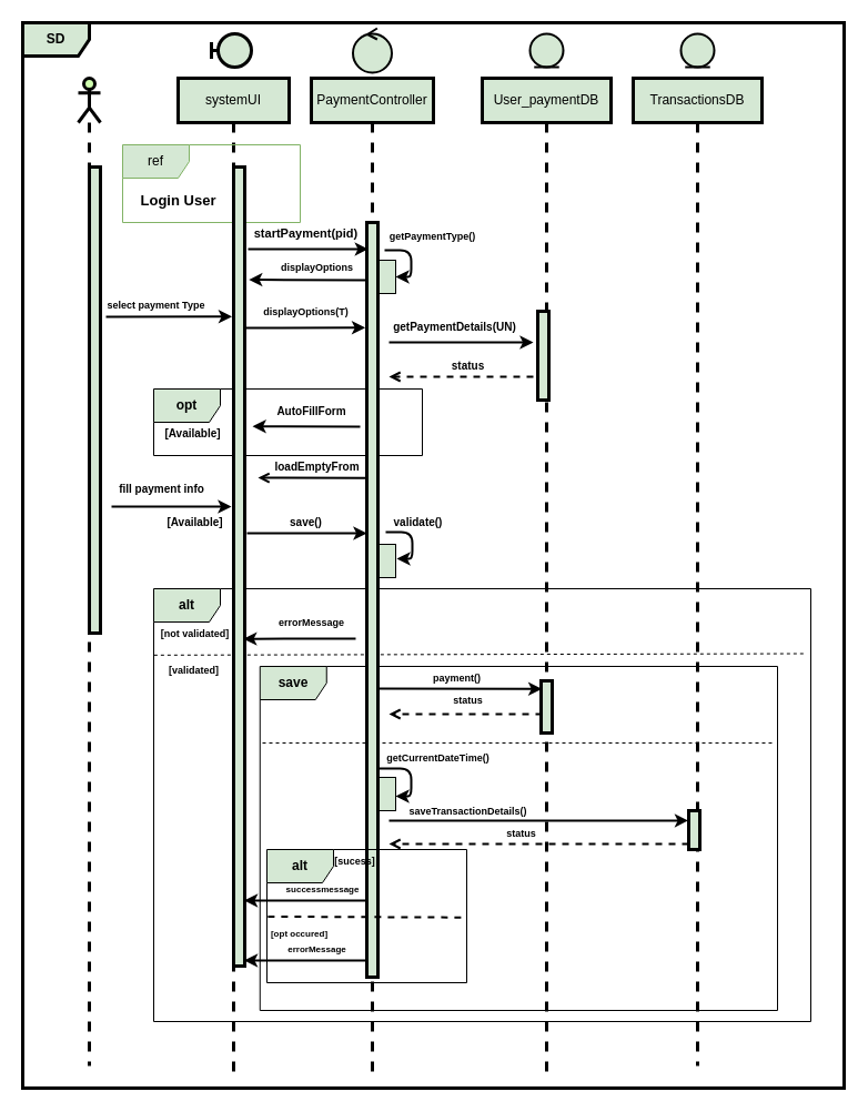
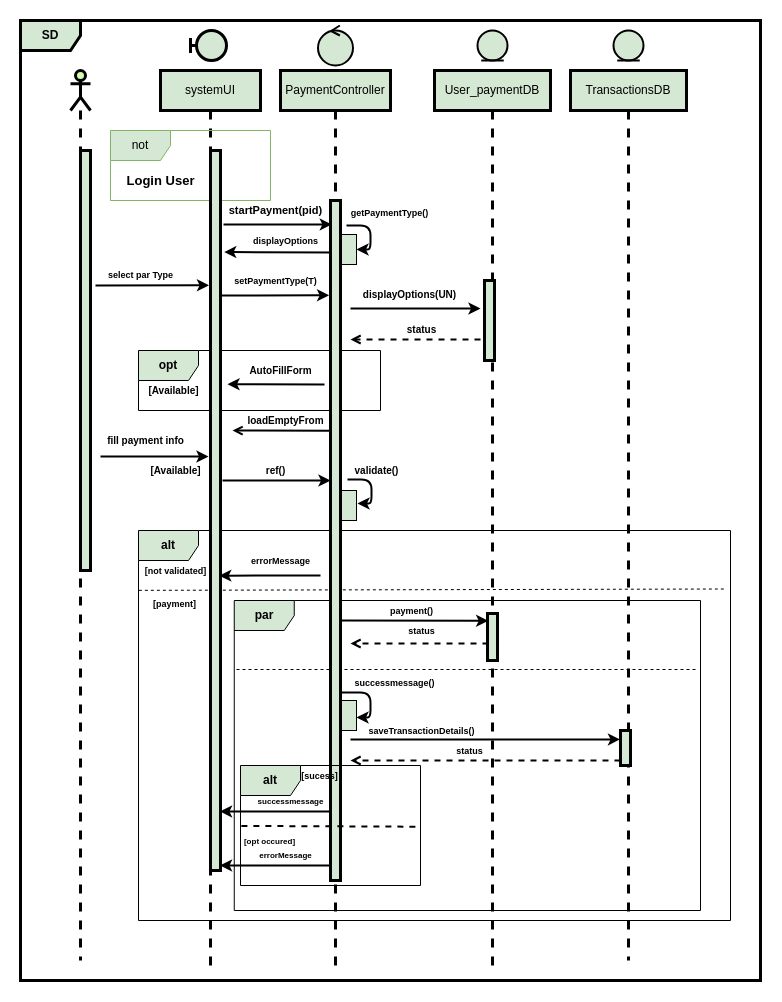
  <mxCell id="0" />
  <mxCell id="1" parent="0" />
  <mxCell id="2" value="&lt;b&gt;SD&lt;/b&gt;" style="shape=umlFrame;whiteSpace=wrap;html=1;strokeColor=#000000;strokeWidth=3;fillColor=#D5E8D4;" parent="1" vertex="1"><mxGeometry x="20" y="20" width="740" height="960" as="geometry" /></mxCell>
  <mxCell id="3" value="systemUI" style="shape=umlLifeline;perimeter=lifelinePerimeter;whiteSpace=wrap;html=1;container=1;collapsible=0;recursiveResize=0;outlineConnect=0;strokeColor=#000000;strokeWidth=3;fillColor=#D5E8D4;" parent="1" vertex="1"><mxGeometry x="160" y="70" width="100" height="900" as="geometry" /></mxCell>
  <mxCell id="4" value="" style="shape=umlLifeline;participant=umlActor;perimeter=lifelinePerimeter;whiteSpace=wrap;html=1;container=1;collapsible=0;recursiveResize=0;verticalAlign=top;spacingTop=36;labelBackgroundColor=#ffffff;outlineConnect=0;strokeColor=#000000;strokeWidth=3;fillColor=#D0FFB0;" parent="1" vertex="1"><mxGeometry x="70" y="70" width="20" height="890" as="geometry" /></mxCell>
  <mxCell id="5" value="" style="html=1;points=[];perimeter=orthogonalPerimeter;strokeColor=#000000;strokeWidth=3;fillColor=#D5E8D4;" parent="4" vertex="1"><mxGeometry x="10" y="80" width="10" height="420" as="geometry" /></mxCell>
  <mxCell id="6" value="" style="shape=umlBoundary;whiteSpace=wrap;html=1;strokeColor=#000000;strokeWidth=3;fillColor=#D5E8D4;" parent="1" vertex="1"><mxGeometry x="190" y="30" width="36" height="30" as="geometry" /></mxCell>
- <mxCell id="7" value="ref" style="shape=umlFrame;whiteSpace=wrap;html=1;fillColor=#D5E8D4;strokeColor=#82b366;gradientColor=none;" parent="1" vertex="1"><mxGeometry x="110" y="130" width="160" height="70" as="geometry" /></mxCell>
+ <mxCell id="7" value="not" style="shape=umlFrame;whiteSpace=wrap;html=1;fillColor=#D5E8D4;strokeColor=#82b366;gradientColor=none;" parent="1" vertex="1"><mxGeometry x="110" y="130" width="160" height="70" as="geometry" /></mxCell>
  <mxCell id="8" value="&lt;b&gt;&lt;font style=&quot;font-size: 13px&quot;&gt;Login User&lt;/font&gt;&lt;/b&gt;" style="text;html=1;align=center;verticalAlign=middle;resizable=0;points=[];autosize=1;" parent="1" vertex="1"><mxGeometry x="120" y="170" width="80" height="20" as="geometry" /></mxCell>
  <mxCell id="9" value="" style="endArrow=classic;html=1;entryX=0.129;entryY=0.184;entryDx=0;entryDy=0;entryPerimeter=0;strokeWidth=2;" parent="1" edge="1"><mxGeometry width="50" height="50" relative="1" as="geometry"><mxPoint x="223" y="224" as="sourcePoint" /><mxPoint x="331.29" y="223.88" as="targetPoint" /></mxGeometry></mxCell>
  <mxCell id="10" value="&lt;b&gt;&lt;font style=&quot;font-size: 11px&quot;&gt;startPayment(pid)&lt;/font&gt;&lt;/b&gt;" style="text;html=1;align=center;verticalAlign=middle;resizable=0;points=[];autosize=1;" parent="1" vertex="1"><mxGeometry x="220" y="200" width="110" height="20" as="geometry" /></mxCell>
  <mxCell id="11" value="" style="rounded=0;whiteSpace=wrap;html=1;fillColor=#D5E8D4;gradientColor=none;" parent="1" vertex="1"><mxGeometry x="336" y="234" width="20" height="30" as="geometry" /></mxCell>
  <mxCell id="12" value="" style="endArrow=classic;html=1;strokeWidth=2;entryX=1;entryY=0.5;entryDx=0;entryDy=0;" parent="1" target="11" edge="1"><mxGeometry width="50" height="50" relative="1" as="geometry"><mxPoint x="346" y="225" as="sourcePoint" /><mxPoint x="440" y="200" as="targetPoint" /><Array as="points"><mxPoint x="370" y="225" /><mxPoint x="370" y="249" /></Array></mxGeometry></mxCell>
  <mxCell id="13" value="&lt;b&gt;&lt;font style=&quot;font-size: 9px&quot;&gt;getPaymentType()&lt;/font&gt;&lt;/b&gt;" style="text;html=1;align=center;verticalAlign=middle;resizable=0;points=[];autosize=1;" parent="1" vertex="1"><mxGeometry x="344" y="202" width="90" height="20" as="geometry" /></mxCell>
  <mxCell id="14" value="" style="endArrow=classic;html=1;strokeWidth=2;entryX=1.371;entryY=0.141;entryDx=0;entryDy=0;entryPerimeter=0;" parent="1" target="63" edge="1"><mxGeometry width="50" height="50" relative="1" as="geometry"><mxPoint x="336" y="252" as="sourcePoint" /><mxPoint x="260" y="260" as="targetPoint" /></mxGeometry></mxCell>
  <mxCell id="15" value="&lt;b&gt;&lt;font style=&quot;font-size: 9px&quot;&gt;displayOptions&lt;/font&gt;&lt;/b&gt;" style="text;html=1;align=center;verticalAlign=middle;resizable=0;points=[];autosize=1;" parent="1" vertex="1"><mxGeometry x="245" y="230" width="80" height="20" as="geometry" /></mxCell>
  <mxCell id="16" value="" style="endArrow=classic;html=1;strokeWidth=2;" parent="1" edge="1"><mxGeometry width="50" height="50" relative="1" as="geometry"><mxPoint x="95" y="285" as="sourcePoint" /><mxPoint x="208.5" y="284.825" as="targetPoint" /></mxGeometry></mxCell>
- <mxCell id="17" value="&lt;b&gt;&lt;font style=&quot;font-size: 9px&quot;&gt;select payment Type&lt;/font&gt;&lt;/b&gt;" style="text;html=1;align=center;verticalAlign=middle;resizable=0;points=[];autosize=1;" parent="1" vertex="1"><mxGeometry x="90" y="264" width="100" height="20" as="geometry" /></mxCell>
+ <mxCell id="17" value="&lt;b&gt;&lt;font style=&quot;font-size: 9px&quot;&gt;select par Type&lt;/font&gt;&lt;/b&gt;" style="text;html=1;align=center;verticalAlign=middle;resizable=0;points=[];autosize=1;" parent="1" vertex="1"><mxGeometry x="90" y="264" width="100" height="20" as="geometry" /></mxCell>
  <mxCell id="18" value="" style="endArrow=classic;html=1;strokeWidth=2;" parent="1" edge="1"><mxGeometry width="50" height="50" relative="1" as="geometry"><mxPoint x="220" y="295" as="sourcePoint" /><mxPoint x="328.59" y="294.825" as="targetPoint" /></mxGeometry></mxCell>
- <mxCell id="19" value="&lt;b&gt;&lt;font style=&quot;font-size: 9px&quot;&gt;displayOptions(T)&lt;/font&gt;&lt;/b&gt;" style="text;html=1;align=center;verticalAlign=middle;resizable=0;points=[];autosize=1;" parent="1" vertex="1"><mxGeometry x="225" y="270" width="100" height="20" as="geometry" /></mxCell>
+ <mxCell id="19" value="&lt;b&gt;&lt;font style=&quot;font-size: 9px&quot;&gt;setPaymentType(T)&lt;/font&gt;&lt;/b&gt;" style="text;html=1;align=center;verticalAlign=middle;resizable=0;points=[];autosize=1;" parent="1" vertex="1"><mxGeometry x="225" y="270" width="100" height="20" as="geometry" /></mxCell>
  <mxCell id="20" value="User_paymentDB" style="shape=umlLifeline;perimeter=lifelinePerimeter;whiteSpace=wrap;html=1;container=1;collapsible=0;recursiveResize=0;outlineConnect=0;strokeColor=#000000;strokeWidth=3;fillColor=#D5E8D4;" parent="1" vertex="1"><mxGeometry x="434" y="70" width="116" height="900" as="geometry" /></mxCell>
  <mxCell id="21" value="" style="html=1;points=[];perimeter=orthogonalPerimeter;strokeColor=#000000;strokeWidth=3;fillColor=#D5E8D4;" parent="20" vertex="1"><mxGeometry x="50" y="210" width="10" height="80" as="geometry" /></mxCell>
  <mxCell id="22" value="" style="endArrow=classic;html=1;strokeWidth=2;" parent="1" edge="1"><mxGeometry width="50" height="50" relative="1" as="geometry"><mxPoint x="350" y="308" as="sourcePoint" /><mxPoint x="480" y="308" as="targetPoint" /></mxGeometry></mxCell>
- <mxCell id="23" value="&lt;font size=&quot;1&quot;&gt;&lt;b&gt;getPaymentDetails(UN)&lt;/b&gt;&lt;/font&gt;" style="text;html=1;align=center;verticalAlign=middle;resizable=0;points=[];autosize=1;" parent="1" vertex="1"><mxGeometry x="344" y="284" width="130" height="20" as="geometry" /></mxCell>
+ <mxCell id="23" value="&lt;font size=&quot;1&quot;&gt;&lt;b&gt;displayOptions(UN)&lt;/b&gt;&lt;/font&gt;" style="text;html=1;align=center;verticalAlign=middle;resizable=0;points=[];autosize=1;" parent="1" vertex="1"><mxGeometry x="344" y="284" width="130" height="20" as="geometry" /></mxCell>
  <mxCell id="24" value="" style="endArrow=open;html=1;strokeWidth=2;dashed=1;endFill=0;" parent="1" edge="1"><mxGeometry width="50" height="50" relative="1" as="geometry"><mxPoint x="480" y="339" as="sourcePoint" /><mxPoint x="350" y="339" as="targetPoint" /></mxGeometry></mxCell>
  <mxCell id="25" value="&lt;font size=&quot;1&quot;&gt;&lt;b&gt;status&lt;/b&gt;&lt;/font&gt;" style="text;html=1;align=center;verticalAlign=middle;resizable=0;points=[];autosize=1;" parent="1" vertex="1"><mxGeometry x="396" y="319" width="50" height="20" as="geometry" /></mxCell>
  <mxCell id="26" value="&lt;b&gt;opt&lt;/b&gt;" style="shape=umlFrame;whiteSpace=wrap;html=1;fillColor=#D5E8D4;gradientColor=none;" parent="1" vertex="1"><mxGeometry x="138" y="350" width="242" height="60" as="geometry" /></mxCell>
  <mxCell id="27" value="&lt;font size=&quot;1&quot;&gt;&lt;b&gt;[Available]&lt;/b&gt;&lt;/font&gt;" style="text;html=1;align=center;verticalAlign=middle;resizable=0;points=[];autosize=1;" parent="1" vertex="1"><mxGeometry x="138" y="380" width="70" height="20" as="geometry" /></mxCell>
  <mxCell id="28" value="" style="endArrow=classic;html=1;strokeWidth=2;entryX=0.339;entryY=0.375;entryDx=0;entryDy=0;entryPerimeter=0;" parent="1" edge="1"><mxGeometry width="50" height="50" relative="1" as="geometry"><mxPoint x="324" y="384" as="sourcePoint" /><mxPoint x="227.038" y="383.75" as="targetPoint" /></mxGeometry></mxCell>
  <mxCell id="29" value="&lt;font size=&quot;1&quot;&gt;&lt;b&gt;AutoFillForm&lt;/b&gt;&lt;/font&gt;" style="text;html=1;align=center;verticalAlign=middle;resizable=0;points=[];autosize=1;" parent="1" vertex="1"><mxGeometry x="240" y="360" width="80" height="20" as="geometry" /></mxCell>
  <mxCell id="30" value="" style="endArrow=open;html=1;strokeWidth=2;endFill=0;" parent="1" edge="1"><mxGeometry width="50" height="50" relative="1" as="geometry"><mxPoint x="328.48" y="430.25" as="sourcePoint" /><mxPoint x="232" y="430" as="targetPoint" /></mxGeometry></mxCell>
  <mxCell id="31" value="&lt;font size=&quot;1&quot;&gt;&lt;b&gt;loadEmptyFrom&lt;/b&gt;&lt;/font&gt;" style="text;html=1;align=center;verticalAlign=middle;resizable=0;points=[];autosize=1;" parent="1" vertex="1"><mxGeometry x="240" y="410" width="90" height="20" as="geometry" /></mxCell>
  <mxCell id="32" value="" style="endArrow=classic;html=1;strokeWidth=2;" parent="1" edge="1"><mxGeometry width="50" height="50" relative="1" as="geometry"><mxPoint x="100" y="456" as="sourcePoint" /><mxPoint x="208" y="456" as="targetPoint" /></mxGeometry></mxCell>
  <mxCell id="33" value="&lt;font size=&quot;1&quot;&gt;&lt;b&gt;fill payment info&lt;/b&gt;&lt;/font&gt;" style="text;html=1;align=center;verticalAlign=middle;resizable=0;points=[];autosize=1;" parent="1" vertex="1"><mxGeometry x="100" y="430" width="90" height="20" as="geometry" /></mxCell>
  <mxCell id="34" value="" style="endArrow=classic;html=1;strokeWidth=2;" parent="1" edge="1"><mxGeometry width="50" height="50" relative="1" as="geometry"><mxPoint x="222" y="480" as="sourcePoint" /><mxPoint x="330" y="480" as="targetPoint" /></mxGeometry></mxCell>
- <mxCell id="35" value="&lt;font size=&quot;1&quot;&gt;&lt;b&gt;save()&lt;/b&gt;&lt;/font&gt;" style="text;html=1;align=center;verticalAlign=middle;resizable=0;points=[];autosize=1;" parent="1" vertex="1"><mxGeometry x="255" y="460" width="40" height="20" as="geometry" /></mxCell>
+ <mxCell id="35" value="&lt;font size=&quot;1&quot;&gt;&lt;b&gt;ref()&lt;/b&gt;&lt;/font&gt;" style="text;html=1;align=center;verticalAlign=middle;resizable=0;points=[];autosize=1;" parent="1" vertex="1"><mxGeometry x="255" y="460" width="40" height="20" as="geometry" /></mxCell>
  <mxCell id="36" value="" style="rounded=0;whiteSpace=wrap;html=1;fillColor=#D5E8D4;gradientColor=none;" parent="1" vertex="1"><mxGeometry x="336" y="490" width="20" height="30" as="geometry" /></mxCell>
  <mxCell id="37" value="" style="endArrow=classic;html=1;strokeWidth=2;entryX=1;entryY=0.5;entryDx=0;entryDy=0;" parent="1" edge="1"><mxGeometry width="50" height="50" relative="1" as="geometry"><mxPoint x="347" y="479" as="sourcePoint" /><mxPoint x="357" y="503" as="targetPoint" /><Array as="points"><mxPoint x="371" y="479" /><mxPoint x="371" y="503" /></Array></mxGeometry></mxCell>
  <mxCell id="38" value="&lt;font size=&quot;1&quot;&gt;&lt;b&gt;validate()&lt;/b&gt;&lt;/font&gt;" style="text;html=1;align=center;verticalAlign=middle;resizable=0;points=[];autosize=1;" parent="1" vertex="1"><mxGeometry x="346" y="460" width="60" height="20" as="geometry" /></mxCell>
  <mxCell id="39" value="&lt;b&gt;alt&lt;/b&gt;" style="shape=umlFrame;whiteSpace=wrap;html=1;fillColor=#D5E8D4;gradientColor=none;" parent="1" vertex="1"><mxGeometry x="138" y="530" width="592" height="390" as="geometry" /></mxCell>
  <mxCell id="40" value="&lt;font size=&quot;1&quot;&gt;&lt;b style=&quot;font-size: 9px&quot;&gt;[not validated]&lt;/b&gt;&lt;/font&gt;" style="text;html=1;align=center;verticalAlign=middle;resizable=0;points=[];autosize=1;" parent="1" vertex="1"><mxGeometry x="135" y="560" width="80" height="20" as="geometry" /></mxCell>
  <mxCell id="41" value="&lt;font size=&quot;1&quot;&gt;&lt;b&gt;[Available]&lt;/b&gt;&lt;/font&gt;" style="text;html=1;align=center;verticalAlign=middle;resizable=0;points=[];autosize=1;" parent="1" vertex="1"><mxGeometry x="140" y="460" width="70" height="20" as="geometry" /></mxCell>
  <mxCell id="42" value="&lt;b&gt;&lt;font style=&quot;font-size: 9px&quot;&gt;errorMessage&lt;/font&gt;&lt;/b&gt;" style="text;html=1;align=center;verticalAlign=middle;resizable=0;points=[];autosize=1;" parent="1" vertex="1"><mxGeometry x="245" y="550" width="70" height="20" as="geometry" /></mxCell>
  <mxCell id="43" value="" style="endArrow=classic;html=1;strokeWidth=2;entryX=1.047;entryY=0.757;entryDx=0;entryDy=0;entryPerimeter=0;" parent="1" target="40" edge="1"><mxGeometry width="50" height="50" relative="1" as="geometry"><mxPoint x="320" y="575" as="sourcePoint" /><mxPoint x="290" y="570" as="targetPoint" /></mxGeometry></mxCell>
  <mxCell id="44" value="" style="endArrow=none;dashed=1;html=1;exitX=-0.094;exitY=-0.158;exitDx=0;exitDy=0;exitPerimeter=0;entryX=0.993;entryY=0.15;entryDx=0;entryDy=0;entryPerimeter=0;strokeWidth=1;" parent="1" source="45" target="39" edge="1"><mxGeometry width="50" height="50" relative="1" as="geometry"><mxPoint x="170" y="650" as="sourcePoint" /><mxPoint x="220" y="600" as="targetPoint" /></mxGeometry></mxCell>
- <mxCell id="45" value="&lt;font size=&quot;1&quot;&gt;&lt;b style=&quot;font-size: 9px&quot;&gt;[validated]&lt;/b&gt;&lt;/font&gt;" style="text;html=1;align=center;verticalAlign=middle;resizable=0;points=[];autosize=1;" parent="1" vertex="1"><mxGeometry x="144" y="593" width="60" height="20" as="geometry" /></mxCell>
+ <mxCell id="45" value="&lt;font size=&quot;1&quot;&gt;&lt;b style=&quot;font-size: 9px&quot;&gt;[payment]&lt;/b&gt;&lt;/font&gt;" style="text;html=1;align=center;verticalAlign=middle;resizable=0;points=[];autosize=1;" parent="1" vertex="1"><mxGeometry x="144" y="593" width="60" height="20" as="geometry" /></mxCell>
  <mxCell id="46" value="TransactionsDB" style="shape=umlLifeline;perimeter=lifelinePerimeter;whiteSpace=wrap;html=1;container=1;collapsible=0;recursiveResize=0;outlineConnect=0;strokeColor=#000000;strokeWidth=3;fillColor=#D5E8D4;" parent="1" vertex="1"><mxGeometry x="570" y="70" width="116" height="890" as="geometry" /></mxCell>
- <mxCell id="47" value="&lt;b&gt;save&lt;/b&gt;" style="shape=umlFrame;whiteSpace=wrap;html=1;fillColor=#D5E8D4;" parent="1" vertex="1"><mxGeometry x="233.75" y="600" width="466.25" height="310" as="geometry" /></mxCell>
+ <mxCell id="47" value="&lt;b&gt;par&lt;/b&gt;" style="shape=umlFrame;whiteSpace=wrap;html=1;fillColor=#D5E8D4;" parent="1" vertex="1"><mxGeometry x="233.75" y="600" width="466.25" height="310" as="geometry" /></mxCell>
  <mxCell id="48" value="" style="rounded=0;whiteSpace=wrap;html=1;fillColor=#D5E8D4;gradientColor=none;" parent="1" vertex="1"><mxGeometry x="336" y="700" width="20" height="30" as="geometry" /></mxCell>
- <mxCell id="49" value="&lt;font size=&quot;1&quot;&gt;&lt;b style=&quot;font-size: 9px&quot;&gt;getCurrentDateTime()&lt;/b&gt;&lt;/font&gt;" style="text;html=1;align=center;verticalAlign=middle;resizable=0;points=[];autosize=1;" parent="1" vertex="1"><mxGeometry x="339" y="672" width="110" height="20" as="geometry" /></mxCell>
+ <mxCell id="49" value="&lt;font size=&quot;1&quot;&gt;&lt;b style=&quot;font-size: 9px&quot;&gt;successmessage()&lt;/b&gt;&lt;/font&gt;" style="text;html=1;align=center;verticalAlign=middle;resizable=0;points=[];autosize=1;" parent="1" vertex="1"><mxGeometry x="339" y="672" width="110" height="20" as="geometry" /></mxCell>
  <mxCell id="50" value="" style="endArrow=classic;html=1;exitX=0.341;exitY=0.286;exitDx=0;exitDy=0;exitPerimeter=0;entryX=1;entryY=0.5;entryDx=0;entryDy=0;strokeWidth=2;" parent="1" edge="1"><mxGeometry width="50" height="50" relative="1" as="geometry"><mxPoint x="339.872" y="692.08" as="sourcePoint" /><mxPoint x="356" y="717" as="targetPoint" /><Array as="points"><mxPoint x="370" y="692" /><mxPoint x="370" y="717" /></Array></mxGeometry></mxCell>
  <mxCell id="51" value="" style="endArrow=none;dashed=1;html=1;strokeWidth=1;" parent="1" edge="1"><mxGeometry width="50" height="50" relative="1" as="geometry"><mxPoint x="236" y="669" as="sourcePoint" /><mxPoint x="697" y="669" as="targetPoint" /></mxGeometry></mxCell>
  <mxCell id="52" value="" style="html=1;points=[];perimeter=orthogonalPerimeter;strokeColor=#000000;strokeWidth=3;fillColor=#D5E8D4;" parent="1" vertex="1"><mxGeometry x="487" y="613" width="10" height="47" as="geometry" /></mxCell>
  <mxCell id="53" value="" style="endArrow=classic;html=1;strokeWidth=2;entryX=0.068;entryY=0.155;entryDx=0;entryDy=0;entryPerimeter=0;" parent="1" target="52" edge="1"><mxGeometry width="50" height="50" relative="1" as="geometry"><mxPoint x="340" y="620" as="sourcePoint" /><mxPoint x="410" y="620" as="targetPoint" /></mxGeometry></mxCell>
  <mxCell id="54" value="&lt;font size=&quot;1&quot;&gt;&lt;b style=&quot;font-size: 9px&quot;&gt;payment()&lt;/b&gt;&lt;/font&gt;" style="text;html=1;align=center;verticalAlign=middle;resizable=0;points=[];autosize=1;" parent="1" vertex="1"><mxGeometry x="376" y="600" width="70" height="20" as="geometry" /></mxCell>
  <mxCell id="55" value="" style="endArrow=open;html=1;strokeWidth=2;dashed=1;endFill=0;" parent="1" edge="1"><mxGeometry width="50" height="50" relative="1" as="geometry"><mxPoint x="488" y="643" as="sourcePoint" /><mxPoint x="350" y="643" as="targetPoint" /></mxGeometry></mxCell>
  <mxCell id="56" value="&lt;font size=&quot;1&quot;&gt;&lt;b style=&quot;font-size: 9px&quot;&gt;status&lt;/b&gt;&lt;/font&gt;" style="text;html=1;align=center;verticalAlign=middle;resizable=0;points=[];autosize=1;" parent="1" vertex="1"><mxGeometry x="401" y="620" width="40" height="20" as="geometry" /></mxCell>
  <mxCell id="57" value="" style="html=1;points=[];perimeter=orthogonalPerimeter;strokeColor=#000000;strokeWidth=3;fillColor=#D5E8D4;" parent="1" vertex="1"><mxGeometry x="620" y="730" width="10" height="35" as="geometry" /></mxCell>
  <mxCell id="58" value="" style="endArrow=classic;html=1;strokeWidth=2;entryX=-0.048;entryY=0.256;entryDx=0;entryDy=0;entryPerimeter=0;" parent="1" target="57" edge="1"><mxGeometry width="50" height="50" relative="1" as="geometry"><mxPoint x="350" y="739" as="sourcePoint" /><mxPoint x="610" y="738" as="targetPoint" /></mxGeometry></mxCell>
  <mxCell id="59" value="&lt;font size=&quot;1&quot;&gt;&lt;b style=&quot;font-size: 9px&quot;&gt;saveTransactionDetails()&lt;/b&gt;&lt;/font&gt;" style="text;html=1;align=center;verticalAlign=middle;resizable=0;points=[];autosize=1;" parent="1" vertex="1"><mxGeometry x="361" y="720" width="120" height="20" as="geometry" /></mxCell>
  <mxCell id="60" value="" style="endArrow=open;html=1;strokeWidth=2;exitX=0.128;exitY=0.57;exitDx=0;exitDy=0;exitPerimeter=0;dashed=1;endFill=0;" parent="1" edge="1"><mxGeometry width="50" height="50" relative="1" as="geometry"><mxPoint x="620" y="760" as="sourcePoint" /><mxPoint x="350" y="760" as="targetPoint" /></mxGeometry></mxCell>
  <mxCell id="61" value="&lt;font size=&quot;1&quot;&gt;&lt;b style=&quot;font-size: 9px&quot;&gt;status&lt;/b&gt;&lt;/font&gt;" style="text;html=1;align=center;verticalAlign=middle;resizable=0;points=[];autosize=1;" parent="1" vertex="1"><mxGeometry x="449" y="740" width="40" height="20" as="geometry" /></mxCell>
  <mxCell id="62" value="PaymentController" style="shape=umlLifeline;perimeter=lifelinePerimeter;whiteSpace=wrap;html=1;container=1;collapsible=0;recursiveResize=0;outlineConnect=0;strokeColor=#000000;strokeWidth=3;fillColor=#D5E8D4;" parent="1" vertex="1"><mxGeometry x="280" y="70" width="110" height="900" as="geometry" /></mxCell>
  <mxCell id="63" value="" style="html=1;points=[];perimeter=orthogonalPerimeter;strokeColor=#000000;strokeWidth=3;fillColor=#D5E8D4;" parent="1" vertex="1"><mxGeometry x="210" y="150" width="10" height="720" as="geometry" /></mxCell>
  <mxCell id="64" value="" style="html=1;points=[];perimeter=orthogonalPerimeter;strokeColor=#000000;strokeWidth=3;fillColor=#D5E8D4;" parent="1" vertex="1"><mxGeometry x="330" y="200" width="10" height="680" as="geometry" /></mxCell>
  <mxCell id="65" value="&lt;b&gt;alt&lt;/b&gt;" style="shape=umlFrame;whiteSpace=wrap;html=1;fillColor=#D5E8D4;gradientColor=none;" parent="1" vertex="1"><mxGeometry x="240" y="765" width="180" height="120" as="geometry" /></mxCell>
  <mxCell id="66" value="&lt;font size=&quot;1&quot;&gt;&lt;b style=&quot;font-size: 9px&quot;&gt;[sucess]&lt;/b&gt;&lt;/font&gt;" style="text;html=1;align=center;verticalAlign=middle;resizable=0;points=[];autosize=1;" parent="1" vertex="1"><mxGeometry x="294" y="765" width="50" height="20" as="geometry" /></mxCell>
  <mxCell id="67" value="&lt;font size=&quot;1&quot;&gt;&lt;b style=&quot;font-size: 8px&quot;&gt;[opt occured]&lt;/b&gt;&lt;/font&gt;" style="text;html=1;align=center;verticalAlign=middle;resizable=0;points=[];autosize=1;" parent="1" vertex="1"><mxGeometry x="233.75" y="830" width="70" height="20" as="geometry" /></mxCell>
  <mxCell id="68" value="" style="endArrow=classic;html=1;strokeWidth=2;entryX=0.952;entryY=0.918;entryDx=0;entryDy=0;entryPerimeter=0;" parent="1" target="63" edge="1"><mxGeometry width="50" height="50" relative="1" as="geometry"><mxPoint x="330" y="811" as="sourcePoint" /><mxPoint x="310" y="810" as="targetPoint" /></mxGeometry></mxCell>
  <mxCell id="69" value="&lt;font size=&quot;1&quot;&gt;&lt;b style=&quot;font-size: 8px&quot;&gt;successmessage&lt;/b&gt;&lt;/font&gt;" style="text;html=1;align=center;verticalAlign=middle;resizable=0;points=[];autosize=1;" parent="1" vertex="1"><mxGeometry x="250" y="790" width="80" height="20" as="geometry" /></mxCell>
  <mxCell id="70" value="" style="endArrow=classic;html=1;strokeWidth=2;entryX=0.952;entryY=0.918;entryDx=0;entryDy=0;entryPerimeter=0;" parent="1" edge="1"><mxGeometry width="50" height="50" relative="1" as="geometry"><mxPoint x="330" y="865.04" as="sourcePoint" /><mxPoint x="219.52" y="865" as="targetPoint" /></mxGeometry></mxCell>
  <mxCell id="71" value="&lt;font size=&quot;1&quot;&gt;&lt;b style=&quot;font-size: 8px&quot;&gt;errorMessage&lt;/b&gt;&lt;/font&gt;" style="text;html=1;align=center;verticalAlign=middle;resizable=0;points=[];autosize=1;" parent="1" vertex="1"><mxGeometry x="250" y="844" width="70" height="20" as="geometry" /></mxCell>
  <mxCell id="72" value="" style="endArrow=none;html=1;strokeWidth=2;exitX=0.102;exitY=-0.229;exitDx=0;exitDy=0;exitPerimeter=0;entryX=0.995;entryY=0.51;entryDx=0;entryDy=0;entryPerimeter=0;dashed=1;" parent="1" source="67" target="65" edge="1"><mxGeometry width="50" height="50" relative="1" as="geometry"><mxPoint x="280" y="870" as="sourcePoint" /><mxPoint x="330" y="820" as="targetPoint" /></mxGeometry></mxCell>
  <mxCell id="73" value="" style="ellipse;shape=umlControl;whiteSpace=wrap;html=1;fillColor=#D5E8D4;strokeWidth=2;" parent="1" vertex="1"><mxGeometry x="317.5" y="25" width="35" height="40" as="geometry" /></mxCell>
  <mxCell id="74" value="" style="ellipse;shape=umlEntity;whiteSpace=wrap;html=1;strokeWidth=2;fillColor=#D5E8D4;" parent="1" vertex="1"><mxGeometry x="477" y="30" width="30" height="30" as="geometry" /></mxCell>
  <mxCell id="75" value="" style="ellipse;shape=umlEntity;whiteSpace=wrap;html=1;strokeWidth=2;fillColor=#D5E8D4;" parent="1" vertex="1"><mxGeometry x="613" y="30" width="30" height="30" as="geometry" /></mxCell>
